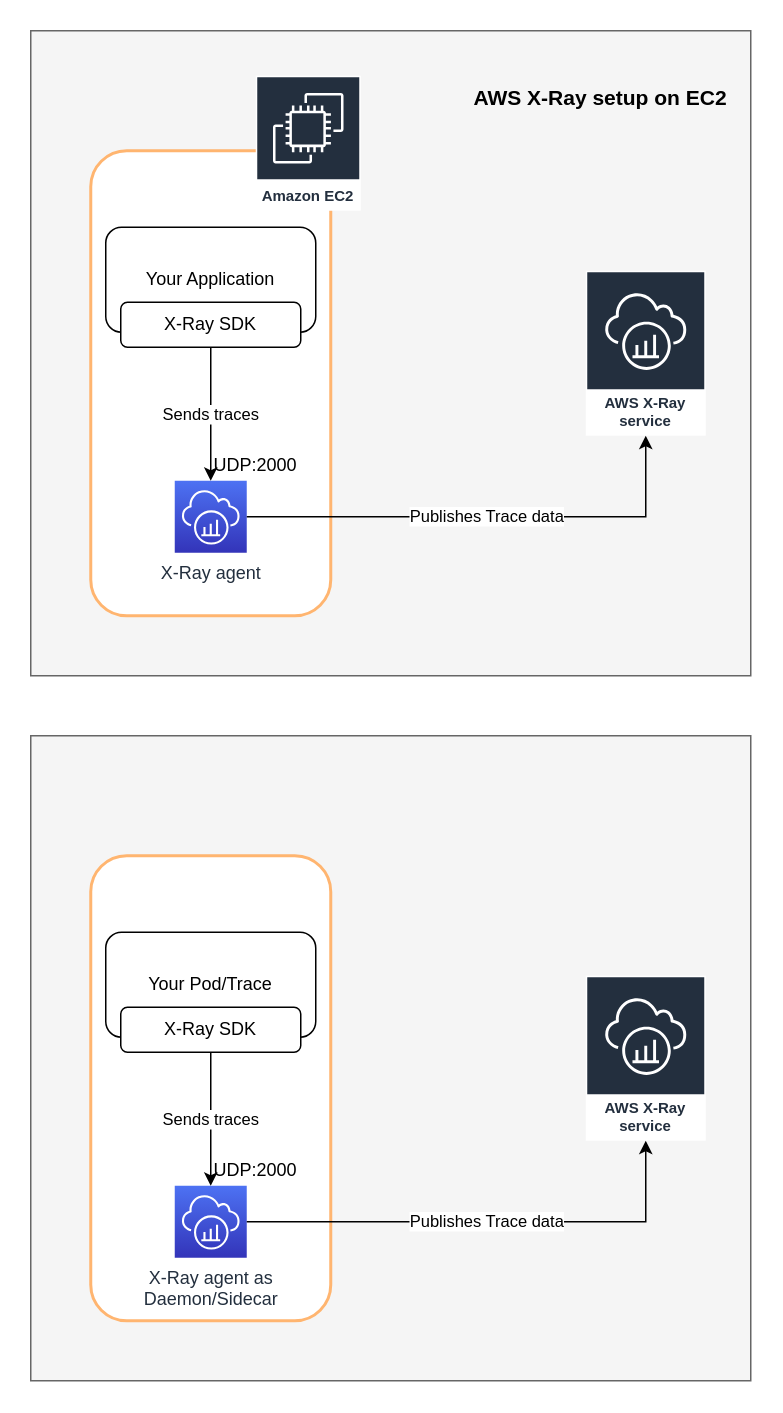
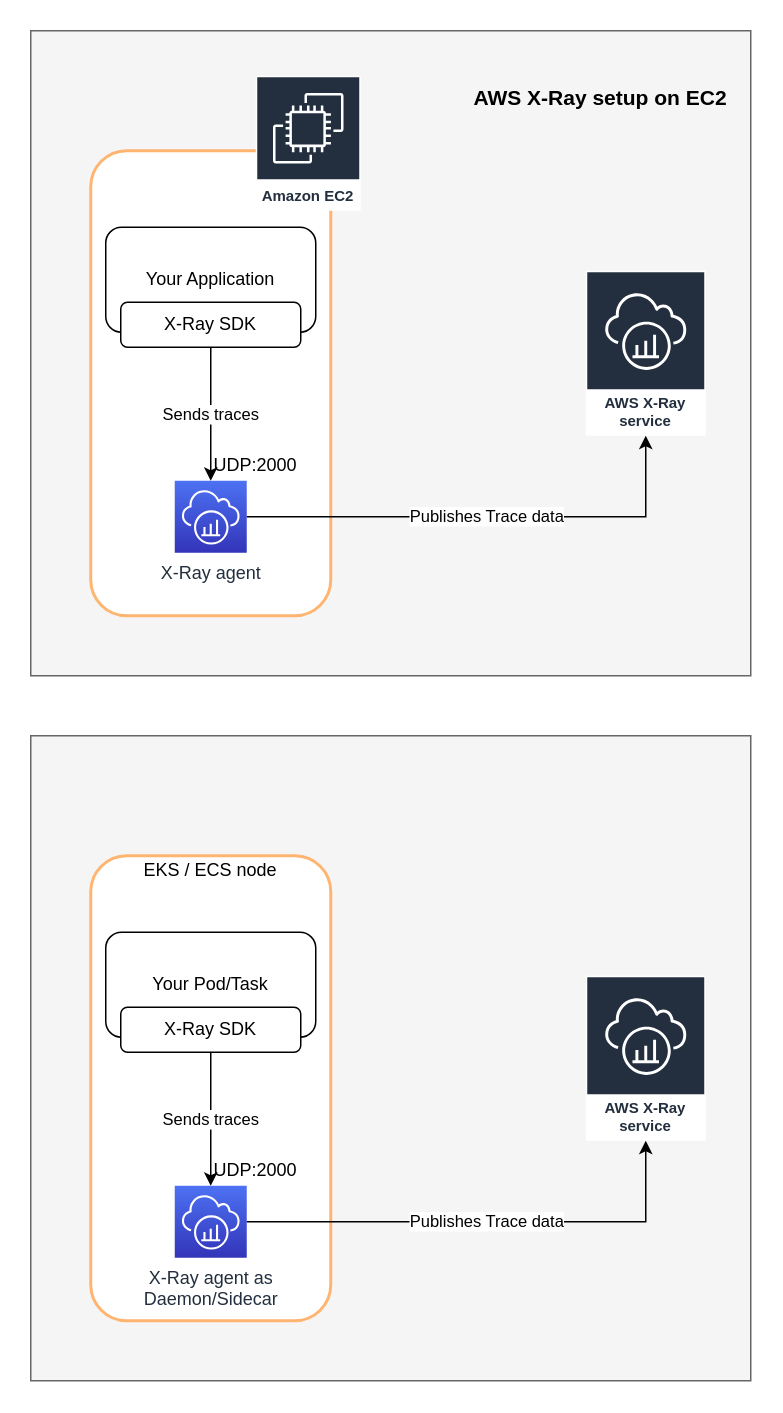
  <mxCell id="0" />
  <mxCell id="1" parent="0" />
  <mxCell id="2" value="" style="rounded=0;whiteSpace=wrap;html=1;fillColor=#f5f5f5;strokeColor=#666666;fontColor=#333333;" parent="1" vertex="1"><mxGeometry x="20" y="20" width="480" height="430" as="geometry" /></mxCell>
  <mxCell id="3" value="" style="rounded=1;whiteSpace=wrap;html=1;labelBorderColor=#ffb570;strokeColor=#ffb570;strokeWidth=2;" parent="1" vertex="1"><mxGeometry x="60" y="100" width="160" height="310" as="geometry" /></mxCell>
  <mxCell id="4" value="Amazon EC2" style="outlineConnect=0;fontColor=#232F3E;gradientColor=none;strokeColor=#ffffff;fillColor=#232F3E;dashed=0;verticalLabelPosition=middle;verticalAlign=bottom;align=center;html=1;whiteSpace=wrap;fontSize=10;fontStyle=1;spacing=3;shape=mxgraph.aws4.productIcon;prIcon=mxgraph.aws4.ec2;" parent="1" vertex="1"><mxGeometry x="170" y="50" width="70" height="90" as="geometry" /></mxCell>
  <mxCell id="5" value="Your Application" style="rounded=1;whiteSpace=wrap;html=1;" parent="1" vertex="1"><mxGeometry x="70" y="151" width="140" height="70" as="geometry" /></mxCell>
  <mxCell id="6" value="X-Ray SDK" style="rounded=1;whiteSpace=wrap;html=1;" parent="1" vertex="1"><mxGeometry x="80" y="201" width="120" height="30" as="geometry" /></mxCell>
  <mxCell id="7" value="X-Ray agent" style="outlineConnect=0;fontColor=#232F3E;gradientColor=#4D72F3;gradientDirection=north;fillColor=#3334B9;strokeColor=#ffffff;dashed=0;verticalLabelPosition=bottom;verticalAlign=top;align=center;html=1;fontSize=12;fontStyle=0;aspect=fixed;shape=mxgraph.aws4.resourceIcon;resIcon=mxgraph.aws4.xray;" parent="1" vertex="1"><mxGeometry x="116" y="320" width="48" height="48" as="geometry" /></mxCell>
  <mxCell id="8" value="Sends traces" style="edgeStyle=orthogonalEdgeStyle;rounded=0;orthogonalLoop=1;jettySize=auto;html=1;" parent="1" source="6" target="7" edge="1"><mxGeometry relative="1" as="geometry" /></mxCell>
  <mxCell id="9" value="AWS X-Ray service" style="outlineConnect=0;fontColor=#232F3E;gradientColor=none;strokeColor=#ffffff;fillColor=#232F3E;dashed=0;verticalLabelPosition=middle;verticalAlign=bottom;align=center;html=1;whiteSpace=wrap;fontSize=10;fontStyle=1;spacing=3;shape=mxgraph.aws4.productIcon;prIcon=mxgraph.aws4.xray;" parent="1" vertex="1"><mxGeometry x="390" y="180" width="80" height="110" as="geometry" /></mxCell>
  <mxCell id="10" value="Publishes Trace data" style="edgeStyle=orthogonalEdgeStyle;rounded=0;orthogonalLoop=1;jettySize=auto;html=1;" parent="1" source="7" target="9" edge="1"><mxGeometry relative="1" as="geometry" /></mxCell>
  <mxCell id="11" value="AWS X-Ray setup on EC2" style="text;html=1;strokeColor=none;fillColor=none;align=center;verticalAlign=middle;whiteSpace=wrap;rounded=0;fontStyle=1;fontSize=14;labelBorderColor=none;labelBackgroundColor=none;" parent="1" vertex="1"><mxGeometry x="310" y="45" width="180" height="40" as="geometry" /></mxCell>
  <mxCell id="12" value="" style="rounded=0;whiteSpace=wrap;html=1;fillColor=#f5f5f5;strokeColor=#666666;fontColor=#333333;" parent="1" vertex="1"><mxGeometry x="20" y="490" width="480" height="430" as="geometry" /></mxCell>
  <mxCell id="13" value="" style="rounded=1;whiteSpace=wrap;html=1;labelBorderColor=#ffb570;strokeColor=#ffb570;strokeWidth=2;" parent="1" vertex="1"><mxGeometry x="60" y="570" width="160" height="310" as="geometry" /></mxCell>
- <mxCell id="14" value="Your Pod/Trace" style="rounded=1;whiteSpace=wrap;html=1;" parent="1" vertex="1"><mxGeometry x="70" y="621" width="140" height="70" as="geometry" /></mxCell>
+ <mxCell id="14" value="Your Pod/Task" style="rounded=1;whiteSpace=wrap;html=1;" parent="1" vertex="1"><mxGeometry x="70" y="621" width="140" height="70" as="geometry" /></mxCell>
  <mxCell id="15" value="X-Ray SDK" style="rounded=1;whiteSpace=wrap;html=1;" parent="1" vertex="1"><mxGeometry x="80" y="671" width="120" height="30" as="geometry" /></mxCell>
  <mxCell id="16" value="&lt;div&gt;X-Ray agent as &lt;br&gt;&lt;/div&gt;&lt;div&gt;Daemon/Sidecar&lt;/div&gt;" style="outlineConnect=0;fontColor=#232F3E;gradientColor=#4D72F3;gradientDirection=north;fillColor=#3334B9;strokeColor=#ffffff;dashed=0;verticalLabelPosition=bottom;verticalAlign=top;align=center;html=1;fontSize=12;fontStyle=0;aspect=fixed;shape=mxgraph.aws4.resourceIcon;resIcon=mxgraph.aws4.xray;" parent="1" vertex="1"><mxGeometry x="116" y="790" width="48" height="48" as="geometry" /></mxCell>
  <mxCell id="17" value="Sends traces" style="edgeStyle=orthogonalEdgeStyle;rounded=0;orthogonalLoop=1;jettySize=auto;html=1;" parent="1" source="15" target="16" edge="1"><mxGeometry relative="1" as="geometry" /></mxCell>
  <mxCell id="18" value="AWS X-Ray service" style="outlineConnect=0;fontColor=#232F3E;gradientColor=none;strokeColor=#ffffff;fillColor=#232F3E;dashed=0;verticalLabelPosition=middle;verticalAlign=bottom;align=center;html=1;whiteSpace=wrap;fontSize=10;fontStyle=1;spacing=3;shape=mxgraph.aws4.productIcon;prIcon=mxgraph.aws4.xray;" parent="1" vertex="1"><mxGeometry x="390" y="650" width="80" height="110" as="geometry" /></mxCell>
  <mxCell id="19" value="Publishes Trace data" style="edgeStyle=orthogonalEdgeStyle;rounded=0;orthogonalLoop=1;jettySize=auto;html=1;" parent="1" source="16" target="18" edge="1"><mxGeometry relative="1" as="geometry" /></mxCell>
  <mxCell id="20" value="UDP:2000" style="text;html=1;strokeColor=none;fillColor=none;align=center;verticalAlign=middle;whiteSpace=wrap;rounded=0;labelBackgroundColor=none;" parent="1" vertex="1"><mxGeometry x="150" y="770" width="40" height="20" as="geometry" /></mxCell>
  <mxCell id="21" value="UDP:2000" style="text;html=1;strokeColor=none;fillColor=none;align=center;verticalAlign=middle;whiteSpace=wrap;rounded=0;labelBackgroundColor=none;" parent="1" vertex="1"><mxGeometry x="150" y="300" width="40" height="20" as="geometry" /></mxCell>
+ <mxCell id="22" value="EKS / ECS node" style="text;html=1;strokeColor=none;fillColor=none;align=center;verticalAlign=middle;whiteSpace=wrap;rounded=0;" vertex="1" parent="1"><mxGeometry x="85" y="570" width="110" height="20" as="geometry" /></mxCell>
